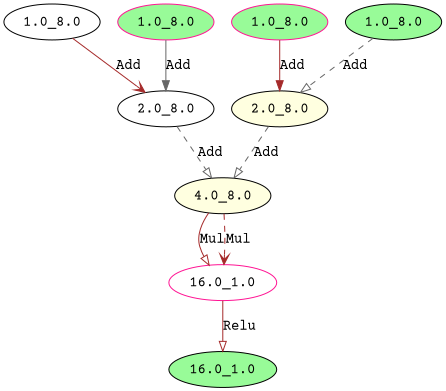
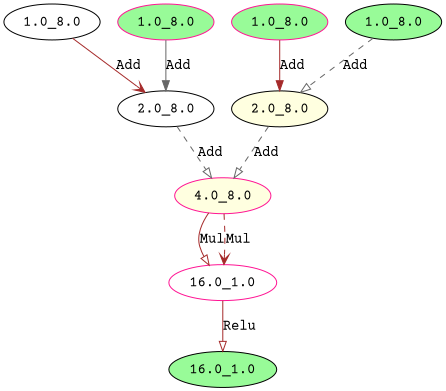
  digraph {
    fontname="Courier Prime"
    node [style=filled fillcolor=palegreen color=black fontname="Courier Prime"]
    edge [color=brown style=solid arrowhead=onormal fontname="Courier Prime"]
    n1 [label="2.0_8.0" fillcolor=lightyellow]
-   n2 [label="4.0_8.0" fillcolor=lightyellow]
+   n2 [label="4.0_8.0" fillcolor=lightyellow color=deeppink]
    n3 [label="2.0_8.0" fillcolor=white]
    n4 [label="16.0_1.0" fillcolor=white color=deeppink]
    n5 [label="16.0_1.0"]
    n6 [label="1.0_8.0" color=deeppink]
    n7 [label="1.0_8.0"]
    n8 [label="1.0_8.0" fillcolor=white]
    n9 [label="1.0_8.0" color=deeppink]
    n1 -> n2 [label=Add color=gray40 style=dashed]
    n2 -> n4 [label=Mul]
    n2 -> n4 [label=Mul style=dashed arrowhead=vee]
    n3 -> n2 [label=Add color=gray40 style=dashed]
    n4 -> n5 [label=Relu]
    n6 -> n1 [label=Add arrowhead=normal]
    n7 -> n1 [label=Add color=gray40 style=dashed]
    n8 -> n3 [label=Add arrowhead=vee]
    n9 -> n3 [label=Add color=gray40 arrowhead=normal]
  }
